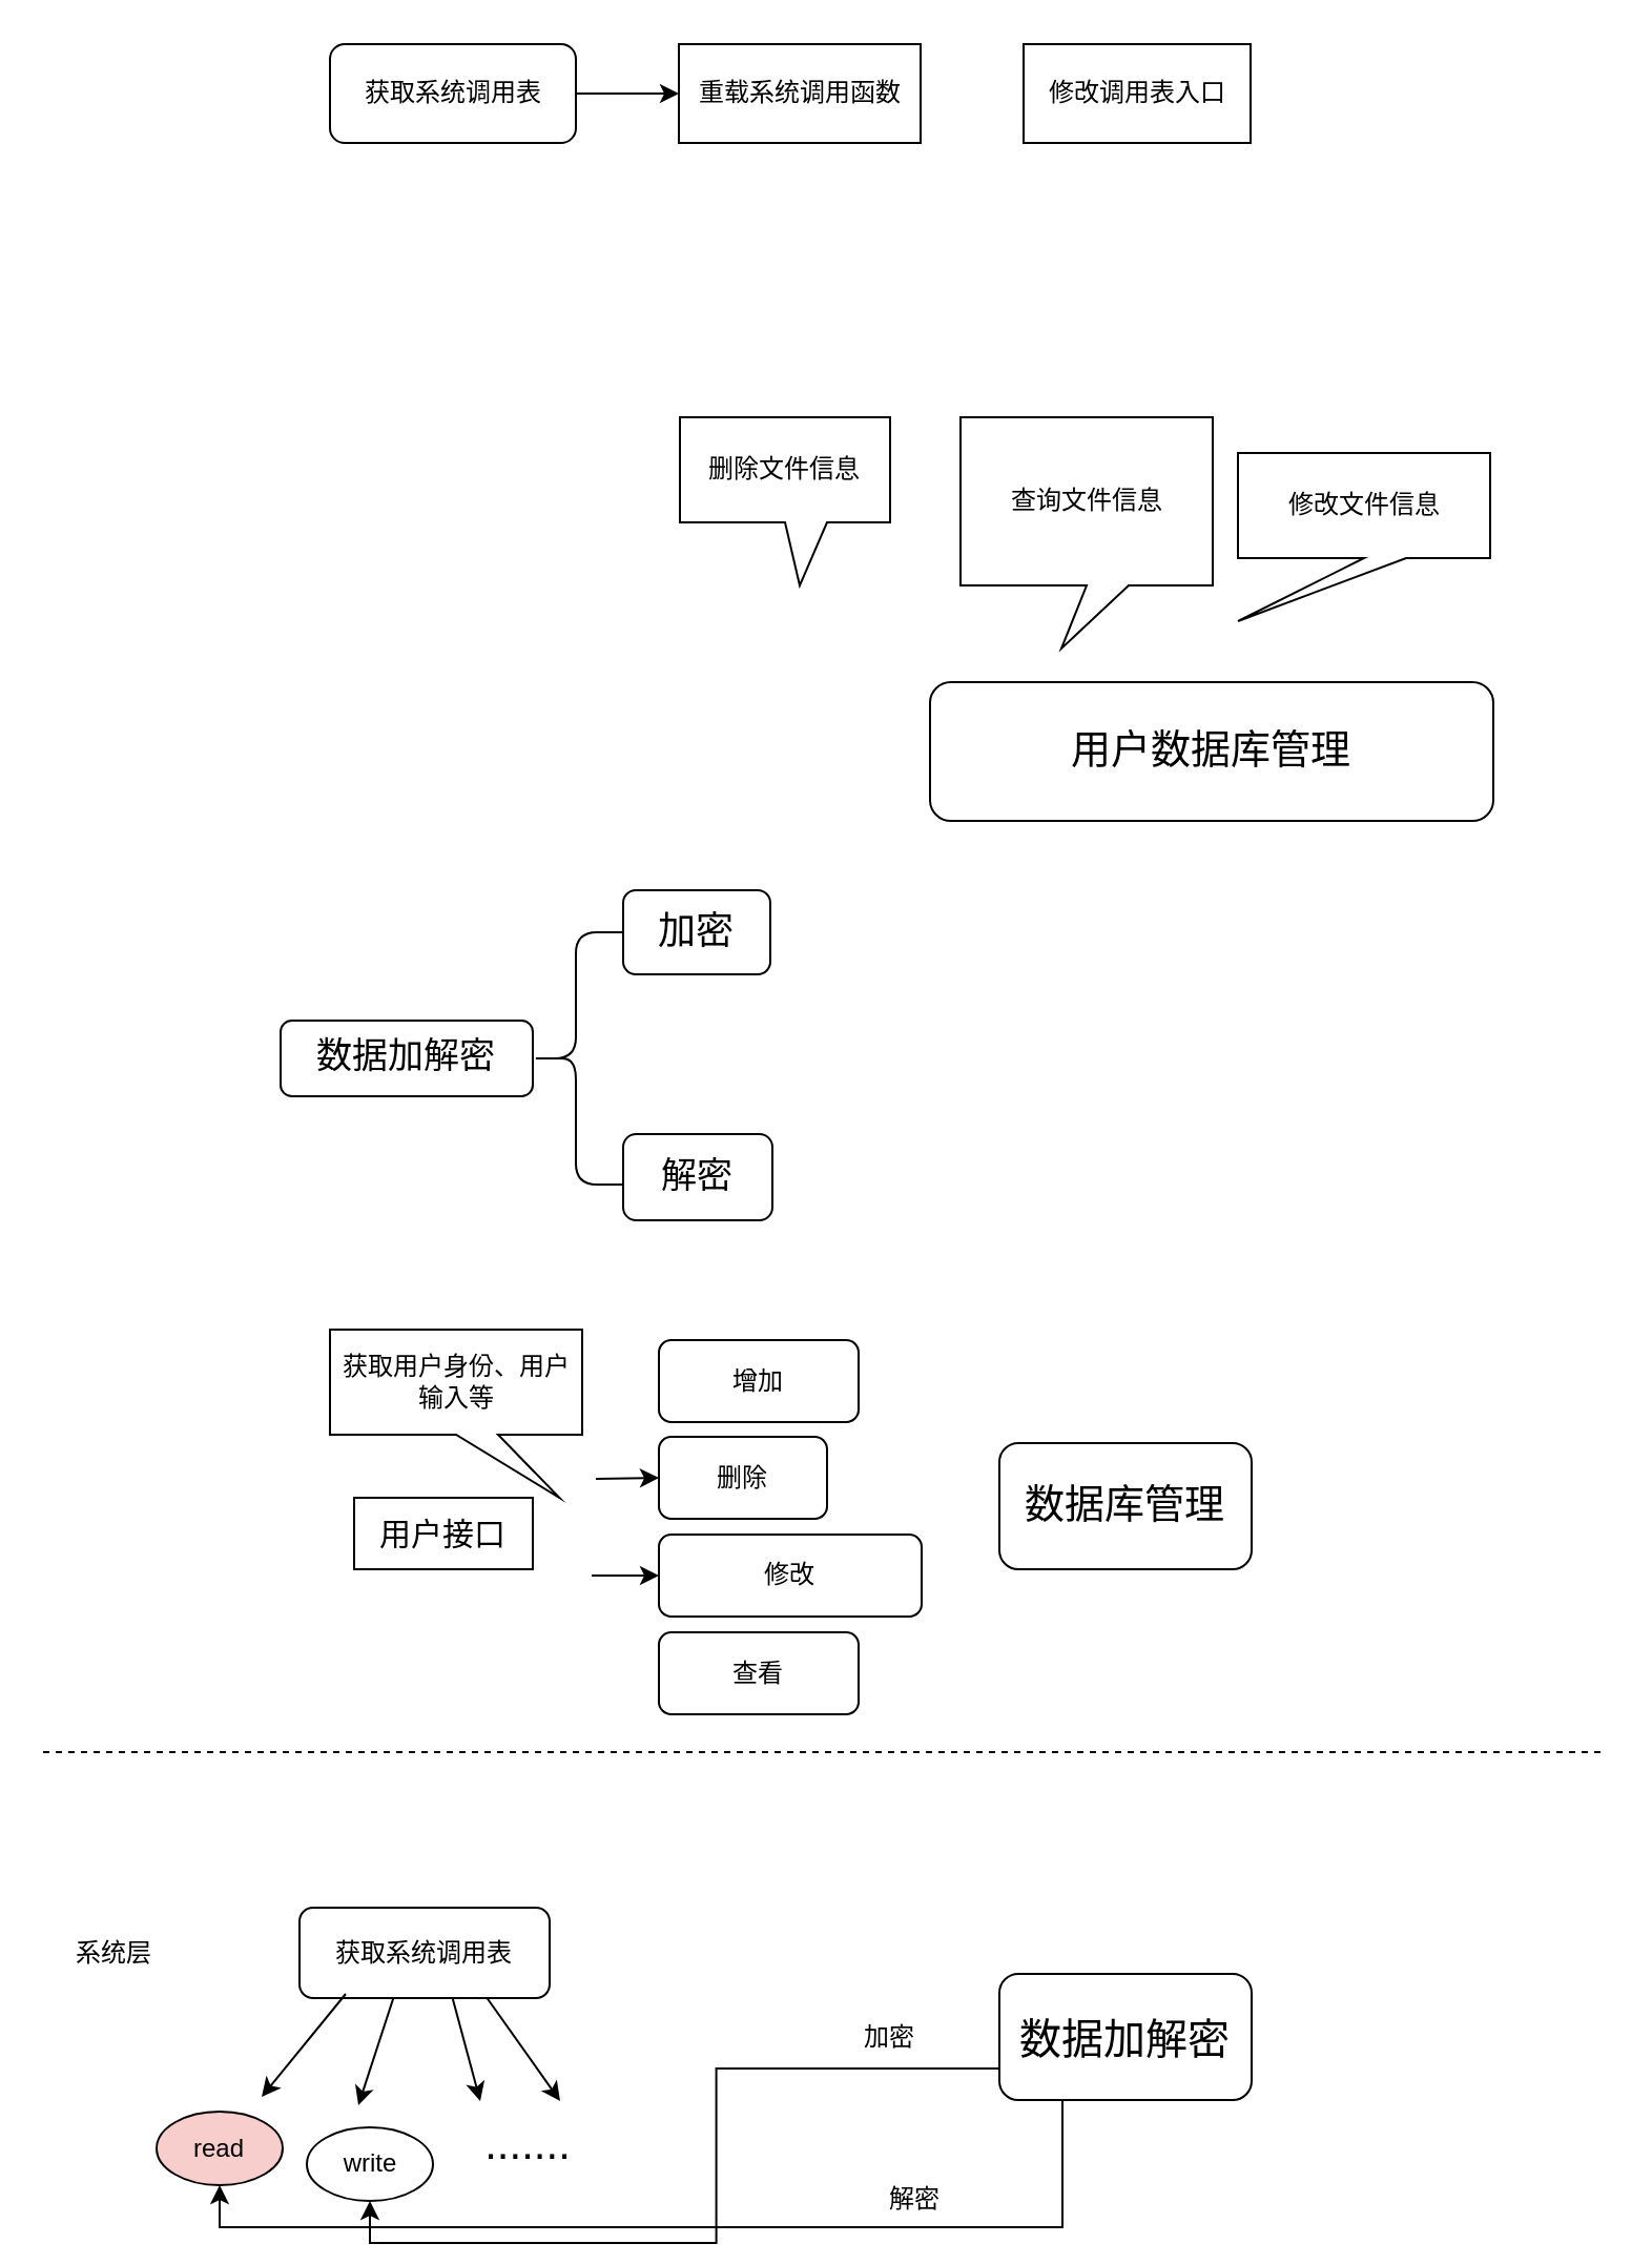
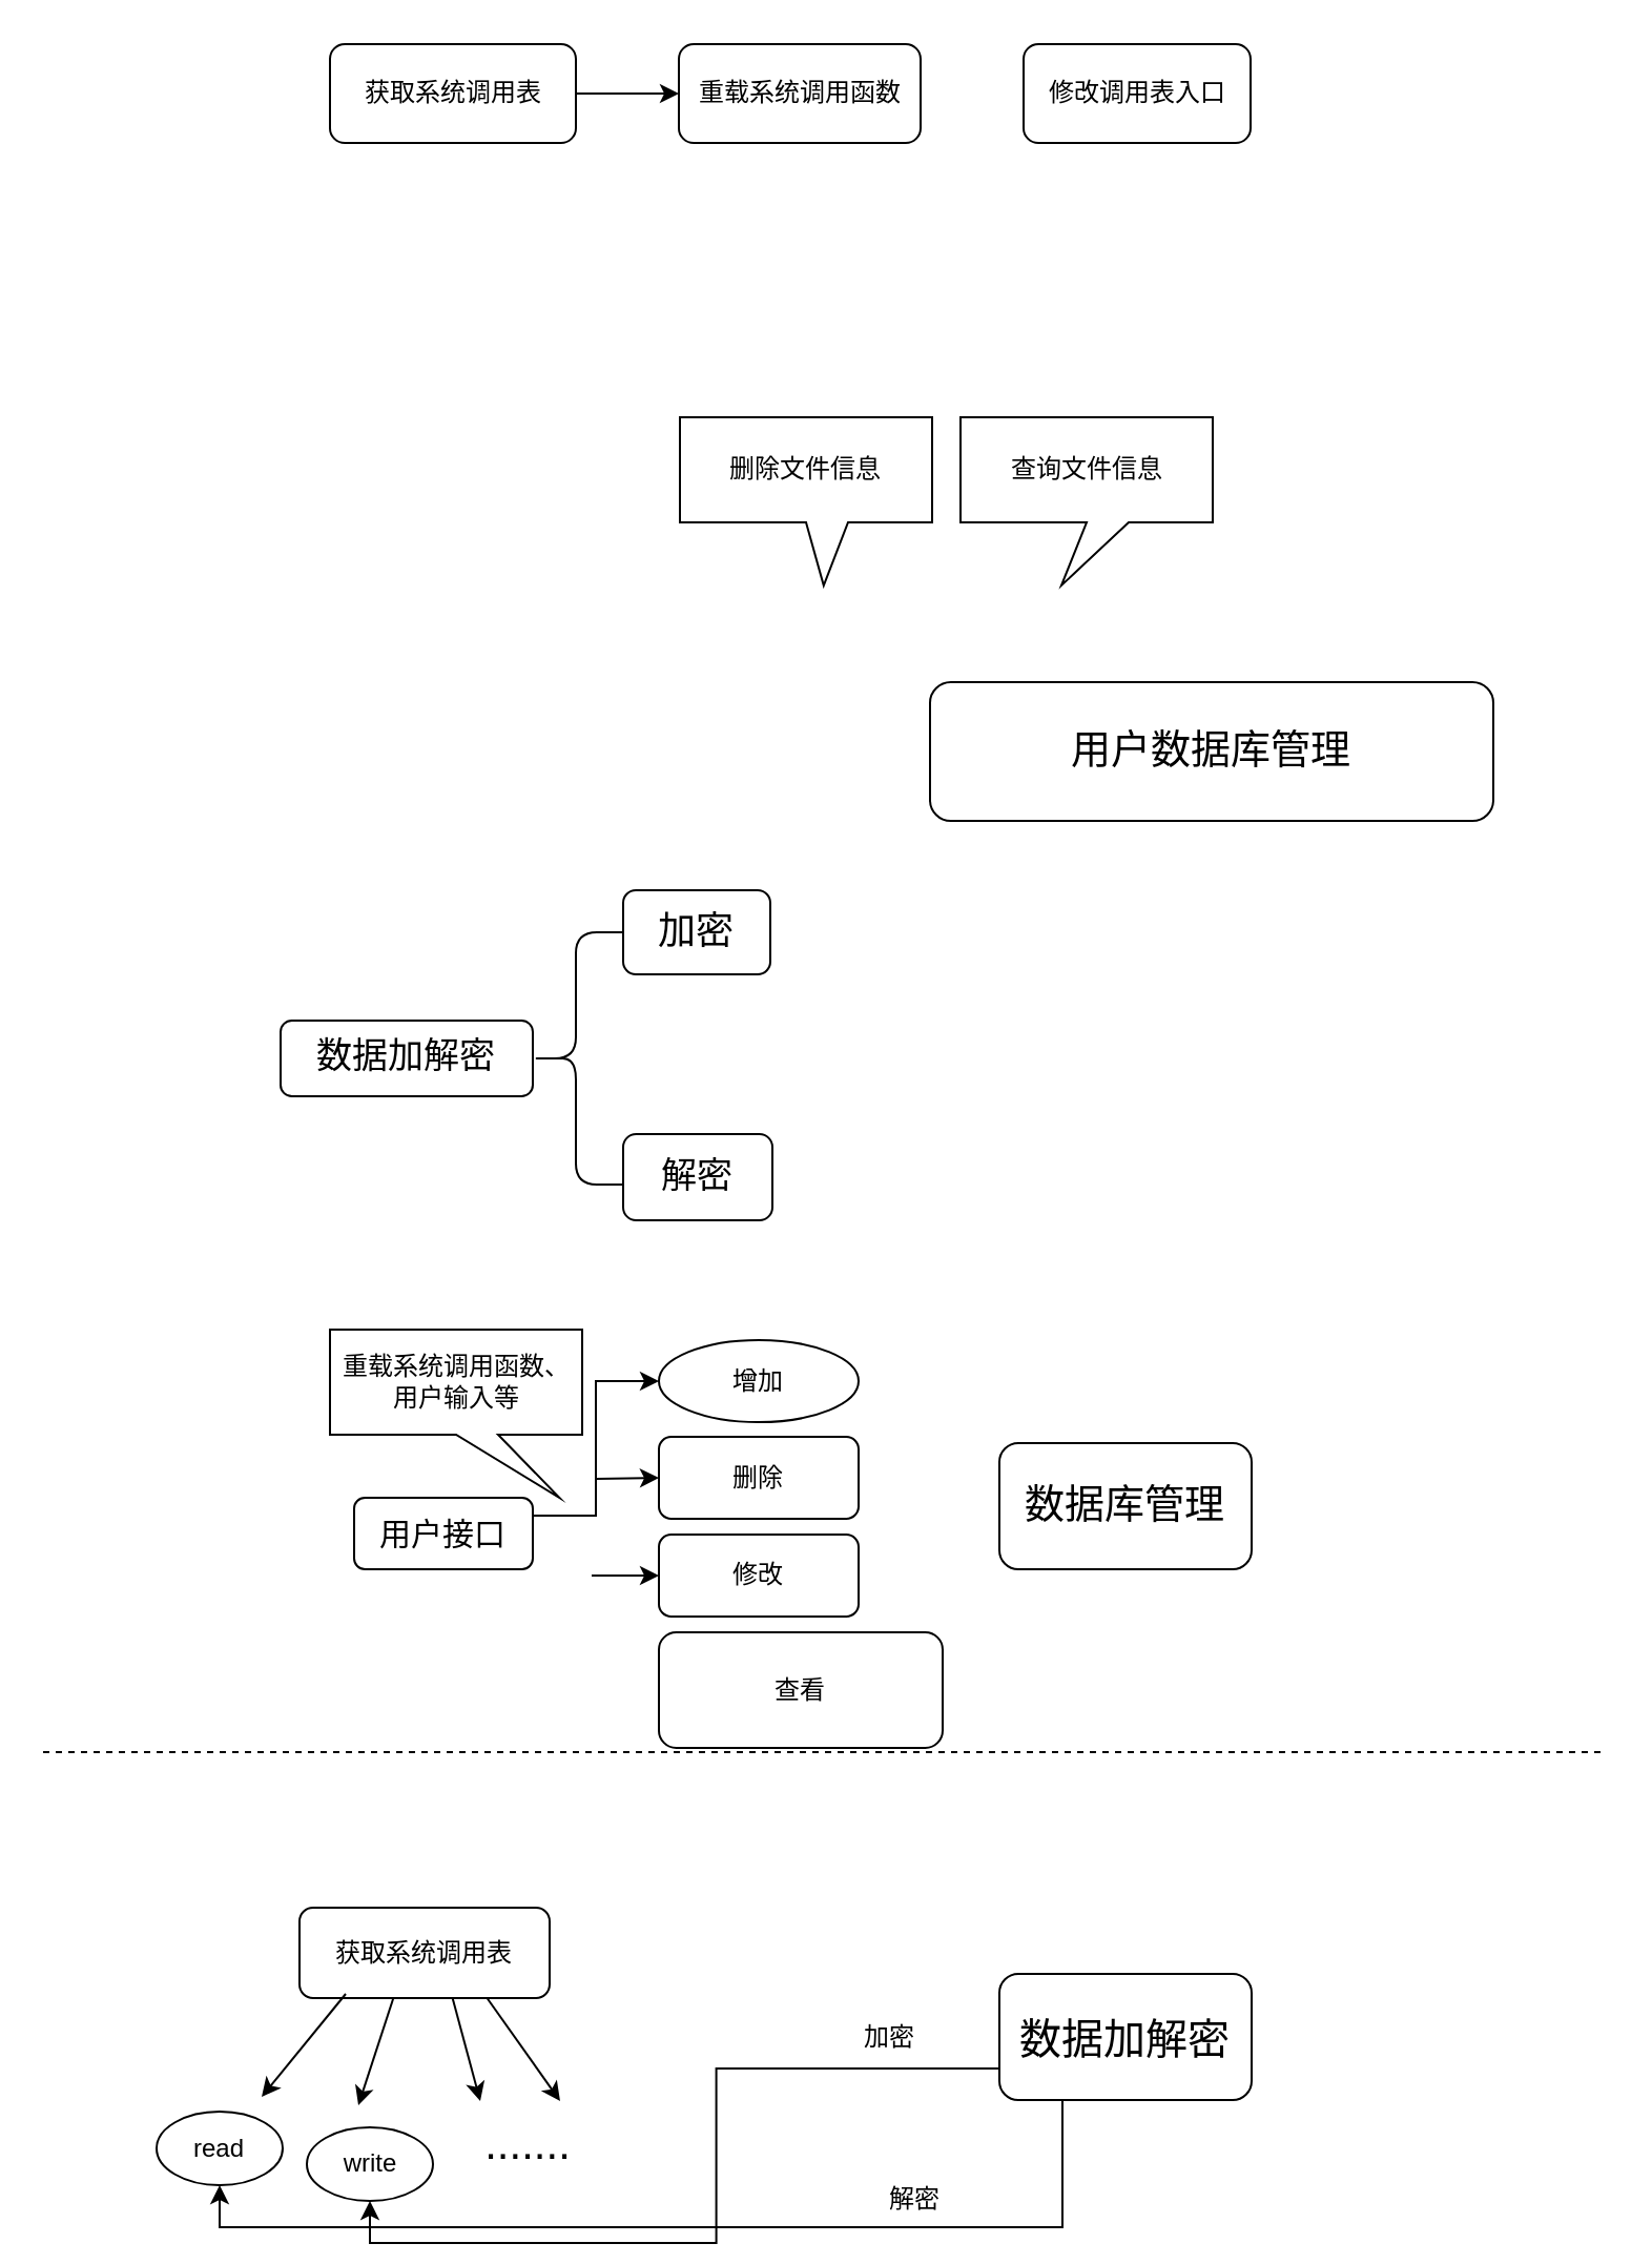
  <mxCell id="0" />
  <mxCell id="1" parent="0" />
  <mxCell id="2" style="edgeStyle=orthogonalEdgeStyle;rounded=0;orthogonalLoop=1;jettySize=auto;html=1;exitX=1;exitY=0.5;exitDx=0;exitDy=0;" parent="1" source="3" target="4" edge="1"><mxGeometry relative="1" as="geometry" /></mxCell>
  <mxCell id="3" value="获取系统调用表" style="rounded=1;whiteSpace=wrap;html=1;" parent="1" vertex="1"><mxGeometry x="156.5" y="20.5" width="117" height="47" as="geometry" /></mxCell>
- <mxCell id="4" value="重载系统调用函数" style="whiteSpace=wrap;html=1;rounded=0;" parent="1" vertex="1"><mxGeometry x="322.5" y="20.5" width="115" height="47" as="geometry" /></mxCell>
- <mxCell id="5" value="修改调用表入口" style="whiteSpace=wrap;html=1;rounded=0;" parent="1" vertex="1"><mxGeometry x="486.5" y="20.5" width="108" height="47" as="geometry" /></mxCell>
+ <mxCell id="4" value="重载系统调用函数" style="rounded=1;whiteSpace=wrap;html=1;" parent="1" vertex="1"><mxGeometry x="322.5" y="20.5" width="115" height="47" as="geometry" /></mxCell>
+ <mxCell id="5" value="修改调用表入口" style="rounded=1;whiteSpace=wrap;html=1;" parent="1" vertex="1"><mxGeometry x="486.5" y="20.5" width="108" height="47" as="geometry" /></mxCell>
  <mxCell id="6" value="&lt;font style=&quot;font-size: 19px&quot;&gt;用户数据库管理&lt;/font&gt;" style="rounded=1;whiteSpace=wrap;html=1;" parent="1" vertex="1"><mxGeometry x="442" y="324" width="268" height="66" as="geometry" /></mxCell>
- <mxCell id="7" value="删除文件信息" style="shape=callout;whiteSpace=wrap;html=1;perimeter=calloutPerimeter;position2=0.57;" parent="1" vertex="1"><mxGeometry x="323" y="198" width="100" height="80" as="geometry" /></mxCell>
- <mxCell id="8" value="查询文件信息" style="shape=callout;whiteSpace=wrap;html=1;perimeter=calloutPerimeter;position2=0.4;" parent="1" vertex="1"><mxGeometry x="456.5" y="198" width="120" height="110" as="geometry" /></mxCell>
- <mxCell id="9" value="修改文件信息" style="shape=callout;whiteSpace=wrap;html=1;perimeter=calloutPerimeter;position2=0;" parent="1" vertex="1"><mxGeometry x="588.5" y="215" width="120" height="80" as="geometry" /></mxCell>
+ <mxCell id="7" value="删除文件信息" style="shape=callout;whiteSpace=wrap;html=1;perimeter=calloutPerimeter;position2=0.57;" parent="1" vertex="1"><mxGeometry x="323" y="198" width="120" height="80" as="geometry" /></mxCell>
+ <mxCell id="8" value="查询文件信息" style="shape=callout;whiteSpace=wrap;html=1;perimeter=calloutPerimeter;position2=0.4;" parent="1" vertex="1"><mxGeometry x="456.5" y="198" width="120" height="80" as="geometry" /></mxCell>
  <mxCell id="10" value="&lt;font style=&quot;font-size: 17px&quot;&gt;数据加解密&lt;/font&gt;" style="rounded=1;whiteSpace=wrap;html=1;" parent="1" vertex="1"><mxGeometry x="133" y="485" width="120" height="36" as="geometry" /></mxCell>
  <mxCell id="11" value="" style="shape=curlyBracket;whiteSpace=wrap;html=1;rounded=1;" parent="1" vertex="1"><mxGeometry x="251" y="443" width="45" height="120" as="geometry" /></mxCell>
  <mxCell id="12" value="&lt;font style=&quot;font-size: 18px&quot;&gt;加密&lt;/font&gt;" style="rounded=1;whiteSpace=wrap;html=1;" parent="1" vertex="1"><mxGeometry x="296" y="423" width="70" height="40" as="geometry" /></mxCell>
  <mxCell id="13" value="&lt;font style=&quot;font-size: 17px&quot;&gt;解密&lt;/font&gt;" style="rounded=1;whiteSpace=wrap;html=1;" parent="1" vertex="1"><mxGeometry x="296" y="539" width="71" height="41" as="geometry" /></mxCell>
  <mxCell id="14" value="" style="endArrow=none;dashed=1;html=1;" parent="1" edge="1"><mxGeometry width="50" height="50" relative="1" as="geometry"><mxPoint x="20" y="833" as="sourcePoint" /><mxPoint x="764" y="833" as="targetPoint" /></mxGeometry></mxCell>
- <mxCell id="16" value="&lt;font style=&quot;font-size: 15px&quot;&gt;用户接口&lt;/font&gt;" style="whiteSpace=wrap;html=1;rounded=0;" parent="1" vertex="1"><mxGeometry x="168" y="712" width="85" height="34" as="geometry" /></mxCell>
- <mxCell id="17" value="增加" style="rounded=1;whiteSpace=wrap;html=1;" parent="1" vertex="1"><mxGeometry x="313" y="637" width="95" height="39" as="geometry" /></mxCell>
- <mxCell id="18" value="删除" style="rounded=1;whiteSpace=wrap;html=1;" parent="1" vertex="1"><mxGeometry x="313" y="683" width="80" height="39" as="geometry" /></mxCell>
- <mxCell id="19" value="修改" style="rounded=1;whiteSpace=wrap;html=1;" parent="1" vertex="1"><mxGeometry x="313" y="729.5" width="125" height="39" as="geometry" /></mxCell>
- <mxCell id="20" value="查看" style="rounded=1;whiteSpace=wrap;html=1;" parent="1" vertex="1"><mxGeometry x="313" y="776" width="95" height="39" as="geometry" /></mxCell>
+ <mxCell id="15" style="edgeStyle=orthogonalEdgeStyle;rounded=0;orthogonalLoop=1;jettySize=auto;html=1;exitX=1;exitY=0.25;exitDx=0;exitDy=0;entryX=0;entryY=0.5;entryDx=0;entryDy=0;" parent="1" source="16" target="17" edge="1"><mxGeometry relative="1" as="geometry" /></mxCell>
+ <mxCell id="16" value="&lt;font style=&quot;font-size: 15px&quot;&gt;用户接口&lt;/font&gt;" style="rounded=1;whiteSpace=wrap;html=1;" parent="1" vertex="1"><mxGeometry x="168" y="712" width="85" height="34" as="geometry" /></mxCell>
+ <mxCell id="17" value="增加" style="ellipse;whiteSpace=wrap;html=1;" parent="1" vertex="1"><mxGeometry x="313" y="637" width="95" height="39" as="geometry" /></mxCell>
+ <mxCell id="18" value="删除" style="rounded=1;whiteSpace=wrap;html=1;" parent="1" vertex="1"><mxGeometry x="313" y="683" width="95" height="39" as="geometry" /></mxCell>
+ <mxCell id="19" value="修改" style="rounded=1;whiteSpace=wrap;html=1;" parent="1" vertex="1"><mxGeometry x="313" y="729.5" width="95" height="39" as="geometry" /></mxCell>
+ <mxCell id="20" value="查看" style="rounded=1;whiteSpace=wrap;html=1;" parent="1" vertex="1"><mxGeometry x="313" y="776" width="135" height="55" as="geometry" /></mxCell>
  <mxCell id="21" value="&lt;font style=&quot;font-size: 19px&quot;&gt;数据库管理&lt;/font&gt;" style="rounded=1;whiteSpace=wrap;html=1;rotation=0;" parent="1" vertex="1"><mxGeometry x="475" y="686" width="120" height="60" as="geometry" /></mxCell>
- <mxCell id="22" value="系统层" style="text;html=1;strokeColor=none;fillColor=none;align=center;verticalAlign=middle;whiteSpace=wrap;rounded=0;" parent="1" vertex="1"><mxGeometry x="34" y="918.5" width="40" height="20" as="geometry" /></mxCell>
- <mxCell id="23" value="获取用户身份、用户输入等" style="shape=callout;whiteSpace=wrap;html=1;perimeter=calloutPerimeter;position2=0.91;" parent="1" vertex="1"><mxGeometry x="156.5" y="632" width="120" height="80" as="geometry" /></mxCell>
+ <mxCell id="23" value="重载系统调用函数、用户输入等" style="shape=callout;whiteSpace=wrap;html=1;perimeter=calloutPerimeter;position2=0.91;" parent="1" vertex="1"><mxGeometry x="156.5" y="632" width="120" height="80" as="geometry" /></mxCell>
  <mxCell id="24" value="" style="endArrow=classic;html=1;entryX=0;entryY=0.5;entryDx=0;entryDy=0;" parent="1" target="18" edge="1"><mxGeometry width="50" height="50" relative="1" as="geometry"><mxPoint x="283" y="703" as="sourcePoint" /><mxPoint x="70" y="978" as="targetPoint" /></mxGeometry></mxCell>
  <mxCell id="25" value="" style="endArrow=classic;html=1;entryX=0;entryY=0.5;entryDx=0;entryDy=0;" parent="1" target="19" edge="1"><mxGeometry width="50" height="50" relative="1" as="geometry"><mxPoint x="281" y="749" as="sourcePoint" /><mxPoint x="323" y="712.5" as="targetPoint" /></mxGeometry></mxCell>
  <mxCell id="26" value="获取系统调用表" style="rounded=1;whiteSpace=wrap;html=1;" vertex="1" parent="1"><mxGeometry x="142" y="907" width="119" height="43" as="geometry" /></mxCell>
  <mxCell id="27" value="" style="endArrow=classic;html=1;" edge="1" parent="1"><mxGeometry width="50" height="50" relative="1" as="geometry"><mxPoint x="164" y="948" as="sourcePoint" /><mxPoint x="124" y="997" as="targetPoint" /></mxGeometry></mxCell>
  <mxCell id="28" value="" style="endArrow=classic;html=1;exitX=0.187;exitY=1.076;exitDx=0;exitDy=0;exitPerimeter=0;" edge="1" parent="1"><mxGeometry width="50" height="50" relative="1" as="geometry"><mxPoint x="186.753" y="949.768" as="sourcePoint" /><mxPoint x="170" y="1001" as="targetPoint" /></mxGeometry></mxCell>
  <mxCell id="29" value="" style="endArrow=classic;html=1;exitX=0.187;exitY=1.076;exitDx=0;exitDy=0;exitPerimeter=0;" edge="1" parent="1"><mxGeometry width="50" height="50" relative="1" as="geometry"><mxPoint x="214.753" y="949.768" as="sourcePoint" /><mxPoint x="228" y="999" as="targetPoint" /></mxGeometry></mxCell>
  <mxCell id="30" value="" style="endArrow=classic;html=1;exitX=0.75;exitY=1;exitDx=0;exitDy=0;" edge="1" parent="1" source="26"><mxGeometry width="50" height="50" relative="1" as="geometry"><mxPoint x="194.253" y="983.268" as="sourcePoint" /><mxPoint x="266" y="999" as="targetPoint" /></mxGeometry></mxCell>
- <mxCell id="31" value="read" style="ellipse;whiteSpace=wrap;html=1;fillColor=#f8cecc;" vertex="1" parent="1"><mxGeometry x="74" y="1004" width="60" height="35" as="geometry" /></mxCell>
+ <mxCell id="31" value="read" style="ellipse;whiteSpace=wrap;html=1;" vertex="1" parent="1"><mxGeometry x="74" y="1004" width="60" height="35" as="geometry" /></mxCell>
  <mxCell id="32" value="write" style="ellipse;whiteSpace=wrap;html=1;" vertex="1" parent="1"><mxGeometry x="145.5" y="1011.5" width="60" height="35" as="geometry" /></mxCell>
  <mxCell id="33" value="&lt;font style=&quot;font-size: 21px&quot;&gt;.......&lt;/font&gt;" style="text;html=1;strokeColor=none;fillColor=none;align=center;verticalAlign=middle;whiteSpace=wrap;rounded=0;" vertex="1" parent="1"><mxGeometry x="231" y="1009" width="40" height="20" as="geometry" /></mxCell>
  <mxCell id="34" style="edgeStyle=orthogonalEdgeStyle;rounded=0;orthogonalLoop=1;jettySize=auto;html=1;exitX=0.25;exitY=1;exitDx=0;exitDy=0;entryX=0.5;entryY=1;entryDx=0;entryDy=0;" edge="1" parent="1" source="36" target="31"><mxGeometry relative="1" as="geometry" /></mxCell>
  <mxCell id="35" style="edgeStyle=orthogonalEdgeStyle;rounded=0;orthogonalLoop=1;jettySize=auto;html=1;exitX=0;exitY=0.75;exitDx=0;exitDy=0;entryX=0.5;entryY=1;entryDx=0;entryDy=0;" edge="1" parent="1" source="36" target="32"><mxGeometry relative="1" as="geometry" /></mxCell>
  <mxCell id="36" value="&lt;font style=&quot;font-size: 20px&quot;&gt;数据加解密&lt;/font&gt;" style="rounded=1;whiteSpace=wrap;html=1;" vertex="1" parent="1"><mxGeometry x="475" y="938.5" width="120" height="60" as="geometry" /></mxCell>
  <mxCell id="37" value="加密" style="text;html=1;strokeColor=none;fillColor=none;align=center;verticalAlign=middle;whiteSpace=wrap;rounded=0;" vertex="1" parent="1"><mxGeometry x="403" y="959" width="40" height="20" as="geometry" /></mxCell>
  <mxCell id="38" value="解密" style="text;html=1;resizable=0;points=[];autosize=1;align=left;verticalAlign=top;spacingTop=-4;" vertex="1" parent="1"><mxGeometry x="421" y="1036" width="34" height="14" as="geometry" /></mxCell>
